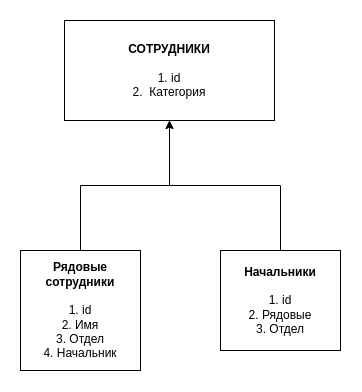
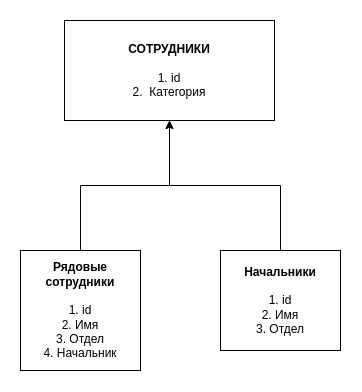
  <mxCell id="0" />
  <mxCell id="1" parent="0" />
  <mxCell id="2" value="&lt;b&gt;СОТРУДНИКИ&lt;/b&gt;&lt;div&gt;&lt;b&gt;&lt;br&gt;&lt;/b&gt;&lt;/div&gt;&lt;div&gt;&lt;span style=&quot;background-color: initial;&quot;&gt;1. id&lt;/span&gt;&lt;/div&gt;&lt;div&gt;&lt;span style=&quot;background-color: initial;&quot;&gt;2.&amp;nbsp; Категория&lt;/span&gt;&lt;br&gt;&lt;/div&gt;" style="rounded=0;whiteSpace=wrap;html=1;" parent="1" vertex="1"><mxGeometry x="64" y="20" width="210" height="100" as="geometry" /></mxCell>
  <mxCell id="3" style="edgeStyle=orthogonalEdgeStyle;rounded=0;orthogonalLoop=1;jettySize=auto;html=1;" edge="1" parent="1" source="4" target="2"><mxGeometry relative="1" as="geometry" /></mxCell>
  <mxCell id="4" value="&lt;b&gt;Рядовые сотрудники&lt;/b&gt;&lt;div&gt;&lt;br&gt;&lt;/div&gt;&lt;div&gt;1. id&lt;/div&gt;&lt;div&gt;2. Имя&lt;/div&gt;&lt;div&gt;3. Отдел&lt;/div&gt;&lt;div&gt;4. Начальник&lt;/div&gt;" style="rounded=0;whiteSpace=wrap;html=1;" parent="1" vertex="1"><mxGeometry x="20" y="250" width="120" height="120" as="geometry" /></mxCell>
  <mxCell id="5" style="edgeStyle=orthogonalEdgeStyle;rounded=0;orthogonalLoop=1;jettySize=auto;html=1;" edge="1" parent="1" source="6" target="2"><mxGeometry relative="1" as="geometry" /></mxCell>
- <mxCell id="6" value="&lt;b&gt;Начальники&lt;/b&gt;&lt;div&gt;&lt;br&gt;&lt;/div&gt;&lt;div&gt;1. id&lt;/div&gt;&lt;div&gt;2. Рядовые&lt;/div&gt;&lt;div&gt;3. Отдел&lt;/div&gt;" style="rounded=0;whiteSpace=wrap;html=1;" vertex="1" parent="1"><mxGeometry x="220" y="250" width="120" height="100" as="geometry" /></mxCell>
+ <mxCell id="6" value="&lt;b&gt;Начальники&lt;/b&gt;&lt;div&gt;&lt;br&gt;&lt;/div&gt;&lt;div&gt;1. id&lt;/div&gt;&lt;div&gt;2. Имя&lt;/div&gt;&lt;div&gt;3. Отдел&lt;/div&gt;" style="rounded=0;whiteSpace=wrap;html=1;" vertex="1" parent="1"><mxGeometry x="220" y="250" width="120" height="100" as="geometry" /></mxCell>
